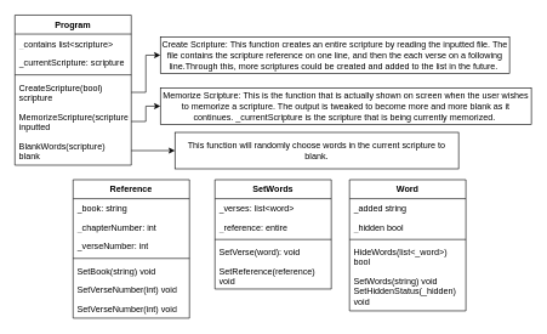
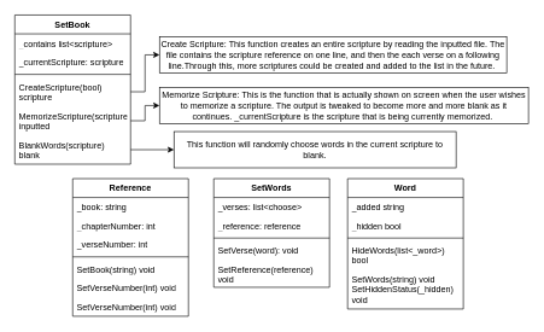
  <mxCell id="0" />
  <mxCell id="1" parent="0" />
  <mxCell id="2" value="SetWords" style="swimlane;fontStyle=1;align=center;verticalAlign=top;childLayout=stackLayout;horizontal=1;startSize=26;horizontalStack=0;resizeParent=1;resizeParentMax=0;resizeLast=0;collapsible=1;marginBottom=0;whiteSpace=wrap;html=1;" parent="1" vertex="1"><mxGeometry x="295" y="246" width="160" height="150" as="geometry" /></mxCell>
- <mxCell id="3" value="_verses: list&amp;lt;word&amp;gt;" style="text;strokeColor=none;fillColor=none;align=left;verticalAlign=top;spacingLeft=4;spacingRight=4;overflow=hidden;rotatable=0;points=[[0,0.5],[1,0.5]];portConstraint=eastwest;whiteSpace=wrap;html=1;" parent="2" vertex="1"><mxGeometry y="26" width="160" height="26" as="geometry" /></mxCell>
- <mxCell id="4" value="_reference: entire" style="text;strokeColor=none;fillColor=none;align=left;verticalAlign=top;spacingLeft=4;spacingRight=4;overflow=hidden;rotatable=0;points=[[0,0.5],[1,0.5]];portConstraint=eastwest;whiteSpace=wrap;html=1;" parent="2" vertex="1"><mxGeometry y="52" width="160" height="26" as="geometry" /></mxCell>
+ <mxCell id="3" value="_verses: list&amp;lt;choose&amp;gt;" style="text;strokeColor=none;fillColor=none;align=left;verticalAlign=top;spacingLeft=4;spacingRight=4;overflow=hidden;rotatable=0;points=[[0,0.5],[1,0.5]];portConstraint=eastwest;whiteSpace=wrap;html=1;" parent="2" vertex="1"><mxGeometry y="26" width="160" height="26" as="geometry" /></mxCell>
+ <mxCell id="4" value="_reference: reference" style="text;strokeColor=none;fillColor=none;align=left;verticalAlign=top;spacingLeft=4;spacingRight=4;overflow=hidden;rotatable=0;points=[[0,0.5],[1,0.5]];portConstraint=eastwest;whiteSpace=wrap;html=1;" parent="2" vertex="1"><mxGeometry y="52" width="160" height="26" as="geometry" /></mxCell>
  <mxCell id="5" value="" style="line;strokeWidth=1;fillColor=none;align=left;verticalAlign=middle;spacingTop=-1;spacingLeft=3;spacingRight=3;rotatable=0;labelPosition=right;points=[];portConstraint=eastwest;strokeColor=inherit;" parent="2" vertex="1"><mxGeometry y="78" width="160" height="8" as="geometry" /></mxCell>
  <mxCell id="6" value="SetVerse(word): void" style="text;strokeColor=none;fillColor=none;align=left;verticalAlign=top;spacingLeft=4;spacingRight=4;overflow=hidden;rotatable=0;points=[[0,0.5],[1,0.5]];portConstraint=eastwest;whiteSpace=wrap;html=1;" parent="2" vertex="1"><mxGeometry y="86" width="160" height="26" as="geometry" /></mxCell>
  <mxCell id="7" value="SetReference(reference) void" style="text;strokeColor=none;fillColor=none;align=left;verticalAlign=top;spacingLeft=4;spacingRight=4;overflow=hidden;rotatable=0;points=[[0,0.5],[1,0.5]];portConstraint=eastwest;whiteSpace=wrap;html=1;" parent="2" vertex="1"><mxGeometry y="112" width="160" height="38" as="geometry" /></mxCell>
  <mxCell id="8" value="Reference" style="swimlane;fontStyle=1;align=center;verticalAlign=top;childLayout=stackLayout;horizontal=1;startSize=26;horizontalStack=0;resizeParent=1;resizeParentMax=0;resizeLast=0;collapsible=1;marginBottom=0;whiteSpace=wrap;html=1;" parent="1" vertex="1"><mxGeometry x="100" y="246" width="160" height="190" as="geometry" /></mxCell>
  <mxCell id="9" value="_book: string" style="text;strokeColor=none;fillColor=none;align=left;verticalAlign=top;spacingLeft=4;spacingRight=4;overflow=hidden;rotatable=0;points=[[0,0.5],[1,0.5]];portConstraint=eastwest;whiteSpace=wrap;html=1;" parent="8" vertex="1"><mxGeometry y="26" width="160" height="26" as="geometry" /></mxCell>
  <mxCell id="10" value="_chapterNumber: int" style="text;strokeColor=none;fillColor=none;align=left;verticalAlign=top;spacingLeft=4;spacingRight=4;overflow=hidden;rotatable=0;points=[[0,0.5],[1,0.5]];portConstraint=eastwest;whiteSpace=wrap;html=1;" parent="8" vertex="1"><mxGeometry y="52" width="160" height="26" as="geometry" /></mxCell>
  <mxCell id="11" value="_verseNumber: int" style="text;strokeColor=none;fillColor=none;align=left;verticalAlign=top;spacingLeft=4;spacingRight=4;overflow=hidden;rotatable=0;points=[[0,0.5],[1,0.5]];portConstraint=eastwest;whiteSpace=wrap;html=1;" parent="8" vertex="1"><mxGeometry y="78" width="160" height="26" as="geometry" /></mxCell>
  <mxCell id="12" value="" style="line;strokeWidth=1;fillColor=none;align=left;verticalAlign=middle;spacingTop=-1;spacingLeft=3;spacingRight=3;rotatable=0;labelPosition=right;points=[];portConstraint=eastwest;strokeColor=inherit;" parent="8" vertex="1"><mxGeometry y="104" width="160" height="8" as="geometry" /></mxCell>
  <mxCell id="13" value="SetBook(string) void" style="text;strokeColor=none;fillColor=none;align=left;verticalAlign=top;spacingLeft=4;spacingRight=4;overflow=hidden;rotatable=0;points=[[0,0.5],[1,0.5]];portConstraint=eastwest;whiteSpace=wrap;html=1;" parent="8" vertex="1"><mxGeometry y="112" width="160" height="26" as="geometry" /></mxCell>
  <mxCell id="14" value="SetVerseNumber(int) void" style="text;strokeColor=none;fillColor=none;align=left;verticalAlign=top;spacingLeft=4;spacingRight=4;overflow=hidden;rotatable=0;points=[[0,0.5],[1,0.5]];portConstraint=eastwest;whiteSpace=wrap;html=1;" parent="8" vertex="1"><mxGeometry y="138" width="160" height="26" as="geometry" /></mxCell>
  <mxCell id="15" value="SetVerseNumber(int) void" style="text;strokeColor=none;fillColor=none;align=left;verticalAlign=top;spacingLeft=4;spacingRight=4;overflow=hidden;rotatable=0;points=[[0,0.5],[1,0.5]];portConstraint=eastwest;whiteSpace=wrap;html=1;" parent="8" vertex="1"><mxGeometry y="164" width="160" height="26" as="geometry" /></mxCell>
  <mxCell id="16" value="Create Scripture: This function creates an entire scripture by reading the inputted file. The file contains the scripture reference on one line, and then the each verse on a following line.Through this, more scriptures could be created and added to the list in the future.&amp;nbsp;" style="html=1;whiteSpace=wrap;" parent="1" vertex="1"><mxGeometry x="220" y="50" width="480" height="50" as="geometry" /></mxCell>
- <mxCell id="17" value="Program" style="swimlane;fontStyle=1;align=center;verticalAlign=top;childLayout=stackLayout;horizontal=1;startSize=26;horizontalStack=0;resizeParent=1;resizeParentMax=0;resizeLast=0;collapsible=1;marginBottom=0;whiteSpace=wrap;html=1;" parent="1" vertex="1"><mxGeometry x="20" y="20" width="160" height="206" as="geometry" /></mxCell>
+ <mxCell id="17" value="SetBook" style="swimlane;fontStyle=1;align=center;verticalAlign=top;childLayout=stackLayout;horizontal=1;startSize=26;horizontalStack=0;resizeParent=1;resizeParentMax=0;resizeLast=0;collapsible=1;marginBottom=0;whiteSpace=wrap;html=1;" parent="1" vertex="1"><mxGeometry x="20" y="20" width="160" height="206" as="geometry" /></mxCell>
  <mxCell id="18" value="_contains list&amp;lt;scripture&amp;gt;" style="text;strokeColor=none;fillColor=none;align=left;verticalAlign=top;spacingLeft=4;spacingRight=4;overflow=hidden;rotatable=0;points=[[0,0.5],[1,0.5]];portConstraint=eastwest;whiteSpace=wrap;html=1;" parent="17" vertex="1"><mxGeometry y="26" width="160" height="26" as="geometry" /></mxCell>
  <mxCell id="19" value="_currentScripture: scripture" style="text;strokeColor=none;fillColor=none;align=left;verticalAlign=top;spacingLeft=4;spacingRight=4;overflow=hidden;rotatable=0;points=[[0,0.5],[1,0.5]];portConstraint=eastwest;whiteSpace=wrap;html=1;" parent="17" vertex="1"><mxGeometry y="52" width="160" height="26" as="geometry" /></mxCell>
  <mxCell id="20" value="" style="line;strokeWidth=1;fillColor=none;align=left;verticalAlign=middle;spacingTop=-1;spacingLeft=3;spacingRight=3;rotatable=0;labelPosition=right;points=[];portConstraint=eastwest;strokeColor=inherit;" parent="17" vertex="1"><mxGeometry y="78" width="160" height="8" as="geometry" /></mxCell>
  <mxCell id="21" value="CreateScripture(bool) scripture" style="text;strokeColor=none;fillColor=none;align=left;verticalAlign=top;spacingLeft=4;spacingRight=4;overflow=hidden;rotatable=0;points=[[0,0.5],[1,0.5]];portConstraint=eastwest;whiteSpace=wrap;html=1;" parent="17" vertex="1"><mxGeometry y="86" width="160" height="40" as="geometry" /></mxCell>
  <mxCell id="22" value="MemorizeScripture(scripture) inputted" style="text;strokeColor=none;fillColor=none;align=left;verticalAlign=top;spacingLeft=4;spacingRight=4;overflow=hidden;rotatable=0;points=[[0,0.5],[1,0.5]];portConstraint=eastwest;whiteSpace=wrap;html=1;" parent="17" vertex="1"><mxGeometry y="126" width="160" height="40" as="geometry" /></mxCell>
  <mxCell id="23" value="BlankWords(scripture) blank" style="text;strokeColor=none;fillColor=none;align=left;verticalAlign=top;spacingLeft=4;spacingRight=4;overflow=hidden;rotatable=0;points=[[0,0.5],[1,0.5]];portConstraint=eastwest;whiteSpace=wrap;html=1;" parent="17" vertex="1"><mxGeometry y="166" width="160" height="40" as="geometry" /></mxCell>
  <mxCell id="24" style="edgeStyle=orthogonalEdgeStyle;rounded=0;orthogonalLoop=1;jettySize=auto;html=1;exitX=1;exitY=0.5;exitDx=0;exitDy=0;entryX=0;entryY=0.5;entryDx=0;entryDy=0;" parent="1" source="21" target="16" edge="1"><mxGeometry relative="1" as="geometry" /></mxCell>
  <mxCell id="25" value="Memorize Scripture: This is the function that is actually shown on screen when the user wishes to memorize a scripture. The output is tweaked to become more and more blank as it continues. _currentScripture is the scripture that is being currently memorized.&amp;nbsp;" style="html=1;whiteSpace=wrap;" parent="1" vertex="1"><mxGeometry x="220" y="120" width="510" height="50" as="geometry" /></mxCell>
  <mxCell id="26" style="edgeStyle=orthogonalEdgeStyle;rounded=0;orthogonalLoop=1;jettySize=auto;html=1;exitX=1;exitY=0.5;exitDx=0;exitDy=0;entryX=0;entryY=0.5;entryDx=0;entryDy=0;" parent="1" source="22" target="25" edge="1"><mxGeometry relative="1" as="geometry" /></mxCell>
  <mxCell id="27" value="This function will randomly choose words in the current scripture to blank." style="html=1;whiteSpace=wrap;" parent="1" vertex="1"><mxGeometry x="240" y="181" width="390" height="50" as="geometry" /></mxCell>
  <mxCell id="28" style="edgeStyle=orthogonalEdgeStyle;rounded=0;orthogonalLoop=1;jettySize=auto;html=1;exitX=1;exitY=0.5;exitDx=0;exitDy=0;entryX=0;entryY=0.5;entryDx=0;entryDy=0;" parent="1" source="23" target="27" edge="1"><mxGeometry relative="1" as="geometry" /></mxCell>
  <mxCell id="29" value="Word" style="swimlane;fontStyle=1;align=center;verticalAlign=top;childLayout=stackLayout;horizontal=1;startSize=26;horizontalStack=0;resizeParent=1;resizeParentMax=0;resizeLast=0;collapsible=1;marginBottom=0;whiteSpace=wrap;html=1;" vertex="1" parent="1"><mxGeometry x="480" y="246" width="160" height="180" as="geometry" /></mxCell>
  <mxCell id="30" value="_added string" style="text;strokeColor=none;fillColor=none;align=left;verticalAlign=top;spacingLeft=4;spacingRight=4;overflow=hidden;rotatable=0;points=[[0,0.5],[1,0.5]];portConstraint=eastwest;whiteSpace=wrap;html=1;" vertex="1" parent="29"><mxGeometry y="26" width="160" height="26" as="geometry" /></mxCell>
  <mxCell id="31" value="_hidden bool" style="text;strokeColor=none;fillColor=none;align=left;verticalAlign=top;spacingLeft=4;spacingRight=4;overflow=hidden;rotatable=0;points=[[0,0.5],[1,0.5]];portConstraint=eastwest;whiteSpace=wrap;html=1;" vertex="1" parent="29"><mxGeometry y="52" width="160" height="26" as="geometry" /></mxCell>
  <mxCell id="32" value="" style="line;strokeWidth=1;fillColor=none;align=left;verticalAlign=middle;spacingTop=-1;spacingLeft=3;spacingRight=3;rotatable=0;labelPosition=right;points=[];portConstraint=eastwest;strokeColor=inherit;" vertex="1" parent="29"><mxGeometry y="78" width="160" height="8" as="geometry" /></mxCell>
  <mxCell id="33" value="HideWords(list&amp;lt;_word&amp;gt;) bool" style="text;strokeColor=none;fillColor=none;align=left;verticalAlign=top;spacingLeft=4;spacingRight=4;overflow=hidden;rotatable=0;points=[[0,0.5],[1,0.5]];portConstraint=eastwest;whiteSpace=wrap;html=1;" vertex="1" parent="29"><mxGeometry y="86" width="160" height="40" as="geometry" /></mxCell>
  <mxCell id="34" value="SetWords(string) void&lt;br&gt;SetHiddenStatus(_hidden) void" style="text;strokeColor=none;fillColor=none;align=left;verticalAlign=top;spacingLeft=4;spacingRight=4;overflow=hidden;rotatable=0;points=[[0,0.5],[1,0.5]];portConstraint=eastwest;whiteSpace=wrap;html=1;" vertex="1" parent="29"><mxGeometry y="126" width="160" height="54" as="geometry" /></mxCell>
